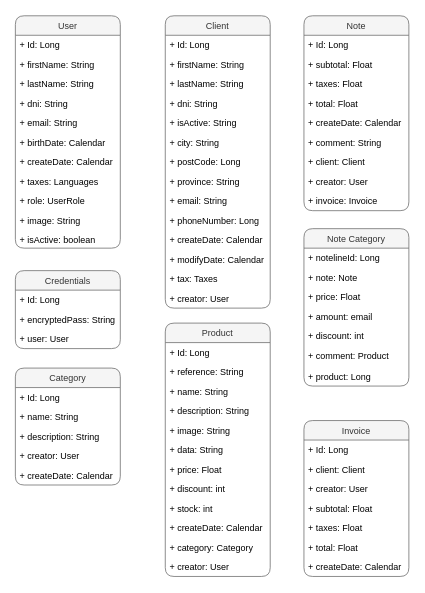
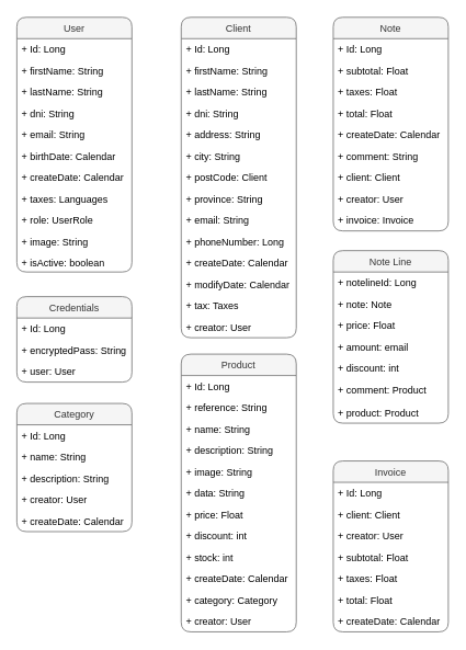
  <mxCell id="0" />
  <mxCell id="1" parent="0" />
  <mxCell id="2" value="User" style="swimlane;fontStyle=0;childLayout=stackLayout;horizontal=1;startSize=26;horizontalStack=0;resizeParent=1;resizeParentMax=0;resizeLast=0;collapsible=1;marginBottom=0;rounded=1;fillColor=#f5f5f5;strokeColor=#666666;fontColor=#333333;" parent="1" vertex="1"><mxGeometry x="20" y="20" width="140" height="310" as="geometry" /></mxCell>
  <mxCell id="3" value="+ Id: Long" style="text;strokeColor=none;fillColor=none;align=left;verticalAlign=top;spacingLeft=4;spacingRight=4;overflow=hidden;rotatable=0;points=[[0,0.5],[1,0.5]];portConstraint=eastwest;" parent="2" vertex="1"><mxGeometry y="26" width="140" height="26" as="geometry" /></mxCell>
  <mxCell id="4" value="+ firstName: String" style="text;strokeColor=none;fillColor=none;align=left;verticalAlign=top;spacingLeft=4;spacingRight=4;overflow=hidden;rotatable=0;points=[[0,0.5],[1,0.5]];portConstraint=eastwest;" parent="2" vertex="1"><mxGeometry y="52" width="140" height="26" as="geometry" /></mxCell>
  <mxCell id="5" value="+ lastName: String" style="text;strokeColor=none;fillColor=none;align=left;verticalAlign=top;spacingLeft=4;spacingRight=4;overflow=hidden;rotatable=0;points=[[0,0.5],[1,0.5]];portConstraint=eastwest;" parent="2" vertex="1"><mxGeometry y="78" width="140" height="26" as="geometry" /></mxCell>
  <mxCell id="6" value="+ dni: String" style="text;strokeColor=none;fillColor=none;align=left;verticalAlign=top;spacingLeft=4;spacingRight=4;overflow=hidden;rotatable=0;points=[[0,0.5],[1,0.5]];portConstraint=eastwest;" parent="2" vertex="1"><mxGeometry y="104" width="140" height="26" as="geometry" /></mxCell>
  <mxCell id="7" value="+ email: String" style="text;strokeColor=none;fillColor=none;align=left;verticalAlign=top;spacingLeft=4;spacingRight=4;overflow=hidden;rotatable=0;points=[[0,0.5],[1,0.5]];portConstraint=eastwest;" parent="2" vertex="1"><mxGeometry y="130" width="140" height="26" as="geometry" /></mxCell>
  <mxCell id="8" value="+ birthDate: Calendar" style="text;strokeColor=none;fillColor=none;align=left;verticalAlign=top;spacingLeft=4;spacingRight=4;overflow=hidden;rotatable=0;points=[[0,0.5],[1,0.5]];portConstraint=eastwest;" parent="2" vertex="1"><mxGeometry y="156" width="140" height="26" as="geometry" /></mxCell>
  <mxCell id="9" value="+ createDate: Calendar" style="text;strokeColor=none;fillColor=none;align=left;verticalAlign=top;spacingLeft=4;spacingRight=4;overflow=hidden;rotatable=0;points=[[0,0.5],[1,0.5]];portConstraint=eastwest;" parent="2" vertex="1"><mxGeometry y="182" width="140" height="26" as="geometry" /></mxCell>
  <mxCell id="10" value="+ taxes: Languages" style="text;strokeColor=none;fillColor=none;align=left;verticalAlign=top;spacingLeft=4;spacingRight=4;overflow=hidden;rotatable=0;points=[[0,0.5],[1,0.5]];portConstraint=eastwest;" parent="2" vertex="1"><mxGeometry y="208" width="140" height="26" as="geometry" /></mxCell>
  <mxCell id="11" value="+ role: UserRole" style="text;strokeColor=none;fillColor=none;align=left;verticalAlign=top;spacingLeft=4;spacingRight=4;overflow=hidden;rotatable=0;points=[[0,0.5],[1,0.5]];portConstraint=eastwest;" parent="2" vertex="1"><mxGeometry y="234" width="140" height="26" as="geometry" /></mxCell>
  <mxCell id="12" value="+ image: String" style="text;strokeColor=none;fillColor=none;align=left;verticalAlign=top;spacingLeft=4;spacingRight=4;overflow=hidden;rotatable=0;points=[[0,0.5],[1,0.5]];portConstraint=eastwest;" parent="2" vertex="1"><mxGeometry y="260" width="140" height="26" as="geometry" /></mxCell>
  <mxCell id="13" value="+ isActive: boolean" style="text;strokeColor=none;fillColor=none;align=left;verticalAlign=top;spacingLeft=4;spacingRight=4;overflow=hidden;rotatable=0;points=[[0,0.5],[1,0.5]];portConstraint=eastwest;" parent="2" vertex="1"><mxGeometry y="286" width="140" height="24" as="geometry" /></mxCell>
  <mxCell id="14" value="Client" style="swimlane;fontStyle=0;childLayout=stackLayout;horizontal=1;startSize=26;fillColor=#f5f5f5;horizontalStack=0;resizeParent=1;resizeParentMax=0;resizeLast=0;collapsible=1;marginBottom=0;strokeColor=#666666;rounded=1;fontColor=#333333;" parent="1" vertex="1"><mxGeometry x="220" y="20" width="140" height="390" as="geometry" /></mxCell>
  <mxCell id="15" value="+ Id: Long" style="text;strokeColor=none;fillColor=none;align=left;verticalAlign=top;spacingLeft=4;spacingRight=4;overflow=hidden;rotatable=0;points=[[0,0.5],[1,0.5]];portConstraint=eastwest;" parent="14" vertex="1"><mxGeometry y="26" width="140" height="26" as="geometry" /></mxCell>
  <mxCell id="16" value="+ firstName: String" style="text;strokeColor=none;fillColor=none;align=left;verticalAlign=top;spacingLeft=4;spacingRight=4;overflow=hidden;rotatable=0;points=[[0,0.5],[1,0.5]];portConstraint=eastwest;" parent="14" vertex="1"><mxGeometry y="52" width="140" height="26" as="geometry" /></mxCell>
  <mxCell id="17" value="+ lastName: String" style="text;strokeColor=none;fillColor=none;align=left;verticalAlign=top;spacingLeft=4;spacingRight=4;overflow=hidden;rotatable=0;points=[[0,0.5],[1,0.5]];portConstraint=eastwest;" parent="14" vertex="1"><mxGeometry y="78" width="140" height="26" as="geometry" /></mxCell>
  <mxCell id="18" value="+ dni: String" style="text;strokeColor=none;fillColor=none;align=left;verticalAlign=top;spacingLeft=4;spacingRight=4;overflow=hidden;rotatable=0;points=[[0,0.5],[1,0.5]];portConstraint=eastwest;" parent="14" vertex="1"><mxGeometry y="104" width="140" height="26" as="geometry" /></mxCell>
- <mxCell id="19" value="+ isActive: String" style="text;strokeColor=none;fillColor=none;align=left;verticalAlign=top;spacingLeft=4;spacingRight=4;overflow=hidden;rotatable=0;points=[[0,0.5],[1,0.5]];portConstraint=eastwest;" parent="14" vertex="1"><mxGeometry y="130" width="140" height="26" as="geometry" /></mxCell>
+ <mxCell id="19" value="+ address: String" style="text;strokeColor=none;fillColor=none;align=left;verticalAlign=top;spacingLeft=4;spacingRight=4;overflow=hidden;rotatable=0;points=[[0,0.5],[1,0.5]];portConstraint=eastwest;" parent="14" vertex="1"><mxGeometry y="130" width="140" height="26" as="geometry" /></mxCell>
  <mxCell id="20" value="+ city: String" style="text;strokeColor=none;fillColor=none;align=left;verticalAlign=top;spacingLeft=4;spacingRight=4;overflow=hidden;rotatable=0;points=[[0,0.5],[1,0.5]];portConstraint=eastwest;" parent="14" vertex="1"><mxGeometry y="156" width="140" height="26" as="geometry" /></mxCell>
- <mxCell id="21" value="+ postCode: Long" style="text;strokeColor=none;fillColor=none;align=left;verticalAlign=top;spacingLeft=4;spacingRight=4;overflow=hidden;rotatable=0;points=[[0,0.5],[1,0.5]];portConstraint=eastwest;" parent="14" vertex="1"><mxGeometry y="182" width="140" height="26" as="geometry" /></mxCell>
+ <mxCell id="21" value="+ postCode: Client" style="text;strokeColor=none;fillColor=none;align=left;verticalAlign=top;spacingLeft=4;spacingRight=4;overflow=hidden;rotatable=0;points=[[0,0.5],[1,0.5]];portConstraint=eastwest;" parent="14" vertex="1"><mxGeometry y="182" width="140" height="26" as="geometry" /></mxCell>
  <mxCell id="22" value="+ province: String" style="text;strokeColor=none;fillColor=none;align=left;verticalAlign=top;spacingLeft=4;spacingRight=4;overflow=hidden;rotatable=0;points=[[0,0.5],[1,0.5]];portConstraint=eastwest;" parent="14" vertex="1"><mxGeometry y="208" width="140" height="26" as="geometry" /></mxCell>
  <mxCell id="23" value="+ email: String" style="text;strokeColor=none;fillColor=none;align=left;verticalAlign=top;spacingLeft=4;spacingRight=4;overflow=hidden;rotatable=0;points=[[0,0.5],[1,0.5]];portConstraint=eastwest;" parent="14" vertex="1"><mxGeometry y="234" width="140" height="26" as="geometry" /></mxCell>
  <mxCell id="24" value="+ phoneNumber: Long" style="text;strokeColor=none;fillColor=none;align=left;verticalAlign=top;spacingLeft=4;spacingRight=4;overflow=hidden;rotatable=0;points=[[0,0.5],[1,0.5]];portConstraint=eastwest;" parent="14" vertex="1"><mxGeometry y="260" width="140" height="26" as="geometry" /></mxCell>
  <mxCell id="25" value="+ createDate: Calendar" style="text;strokeColor=none;fillColor=none;align=left;verticalAlign=top;spacingLeft=4;spacingRight=4;overflow=hidden;rotatable=0;points=[[0,0.5],[1,0.5]];portConstraint=eastwest;" parent="14" vertex="1"><mxGeometry y="286" width="140" height="26" as="geometry" /></mxCell>
  <mxCell id="26" value="+ modifyDate: Calendar" style="text;strokeColor=none;fillColor=none;align=left;verticalAlign=top;spacingLeft=4;spacingRight=4;overflow=hidden;rotatable=0;points=[[0,0.5],[1,0.5]];portConstraint=eastwest;" vertex="1" parent="14"><mxGeometry y="312" width="140" height="26" as="geometry" /></mxCell>
  <mxCell id="27" value="+ tax: Taxes" style="text;strokeColor=none;fillColor=none;align=left;verticalAlign=top;spacingLeft=4;spacingRight=4;overflow=hidden;rotatable=0;points=[[0,0.5],[1,0.5]];portConstraint=eastwest;" vertex="1" parent="14"><mxGeometry y="338" width="140" height="26" as="geometry" /></mxCell>
  <mxCell id="28" value="+ creator: User" style="text;strokeColor=none;fillColor=none;align=left;verticalAlign=top;spacingLeft=4;spacingRight=4;overflow=hidden;rotatable=0;points=[[0,0.5],[1,0.5]];portConstraint=eastwest;" parent="14" vertex="1"><mxGeometry y="364" width="140" height="26" as="geometry" /></mxCell>
  <mxCell id="29" value="Credentials" style="swimlane;fontStyle=0;childLayout=stackLayout;horizontal=1;startSize=26;fillColor=#f5f5f5;horizontalStack=0;resizeParent=1;resizeParentMax=0;resizeLast=0;collapsible=1;marginBottom=0;strokeColor=#666666;rounded=1;fontColor=#333333;" parent="1" vertex="1"><mxGeometry x="20" y="360" width="140" height="104" as="geometry" /></mxCell>
  <mxCell id="30" value="+ Id: Long" style="text;strokeColor=none;fillColor=none;align=left;verticalAlign=top;spacingLeft=4;spacingRight=4;overflow=hidden;rotatable=0;points=[[0,0.5],[1,0.5]];portConstraint=eastwest;" parent="29" vertex="1"><mxGeometry y="26" width="140" height="26" as="geometry" /></mxCell>
  <mxCell id="31" value="+ encryptedPass: String" style="text;strokeColor=none;fillColor=none;align=left;verticalAlign=top;spacingLeft=4;spacingRight=4;overflow=hidden;rotatable=0;points=[[0,0.5],[1,0.5]];portConstraint=eastwest;" parent="29" vertex="1"><mxGeometry y="52" width="140" height="26" as="geometry" /></mxCell>
  <mxCell id="32" value="+ user: User" style="text;strokeColor=none;fillColor=none;align=left;verticalAlign=top;spacingLeft=4;spacingRight=4;overflow=hidden;rotatable=0;points=[[0,0.5],[1,0.5]];portConstraint=eastwest;" parent="29" vertex="1"><mxGeometry y="78" width="140" height="26" as="geometry" /></mxCell>
  <mxCell id="33" value="Category" style="swimlane;fontStyle=0;childLayout=stackLayout;horizontal=1;startSize=26;fillColor=#f5f5f5;horizontalStack=0;resizeParent=1;resizeParentMax=0;resizeLast=0;collapsible=1;marginBottom=0;strokeColor=#666666;rounded=1;fontColor=#333333;" parent="1" vertex="1"><mxGeometry x="20" y="490" width="140" height="156" as="geometry" /></mxCell>
  <mxCell id="34" value="+ Id: Long" style="text;strokeColor=none;fillColor=none;align=left;verticalAlign=top;spacingLeft=4;spacingRight=4;overflow=hidden;rotatable=0;points=[[0,0.5],[1,0.5]];portConstraint=eastwest;" parent="33" vertex="1"><mxGeometry y="26" width="140" height="26" as="geometry" /></mxCell>
  <mxCell id="35" value="+ name: String" style="text;strokeColor=none;fillColor=none;align=left;verticalAlign=top;spacingLeft=4;spacingRight=4;overflow=hidden;rotatable=0;points=[[0,0.5],[1,0.5]];portConstraint=eastwest;" parent="33" vertex="1"><mxGeometry y="52" width="140" height="26" as="geometry" /></mxCell>
  <mxCell id="36" value="+ description: String" style="text;strokeColor=none;fillColor=none;align=left;verticalAlign=top;spacingLeft=4;spacingRight=4;overflow=hidden;rotatable=0;points=[[0,0.5],[1,0.5]];portConstraint=eastwest;" parent="33" vertex="1"><mxGeometry y="78" width="140" height="26" as="geometry" /></mxCell>
  <mxCell id="37" value="+ creator: User" style="text;strokeColor=none;fillColor=none;align=left;verticalAlign=top;spacingLeft=4;spacingRight=4;overflow=hidden;rotatable=0;points=[[0,0.5],[1,0.5]];portConstraint=eastwest;" parent="33" vertex="1"><mxGeometry y="104" width="140" height="26" as="geometry" /></mxCell>
  <mxCell id="38" value="+ createDate: Calendar" style="text;strokeColor=none;fillColor=none;align=left;verticalAlign=top;spacingLeft=4;spacingRight=4;overflow=hidden;rotatable=0;points=[[0,0.5],[1,0.5]];portConstraint=eastwest;" parent="33" vertex="1"><mxGeometry y="130" width="140" height="26" as="geometry" /></mxCell>
  <mxCell id="39" value="Product" style="swimlane;fontStyle=0;childLayout=stackLayout;horizontal=1;startSize=26;fillColor=#f5f5f5;horizontalStack=0;resizeParent=1;resizeParentMax=0;resizeLast=0;collapsible=1;marginBottom=0;strokeColor=#666666;rounded=1;fontColor=#333333;" parent="1" vertex="1"><mxGeometry x="220" y="430" width="140" height="338" as="geometry" /></mxCell>
  <mxCell id="40" value="+ Id: Long" style="text;strokeColor=none;fillColor=none;align=left;verticalAlign=top;spacingLeft=4;spacingRight=4;overflow=hidden;rotatable=0;points=[[0,0.5],[1,0.5]];portConstraint=eastwest;" parent="39" vertex="1"><mxGeometry y="26" width="140" height="26" as="geometry" /></mxCell>
  <mxCell id="41" value="+ reference: String" style="text;strokeColor=none;fillColor=none;align=left;verticalAlign=top;spacingLeft=4;spacingRight=4;overflow=hidden;rotatable=0;points=[[0,0.5],[1,0.5]];portConstraint=eastwest;" parent="39" vertex="1"><mxGeometry y="52" width="140" height="26" as="geometry" /></mxCell>
  <mxCell id="42" value="+ name: String" style="text;strokeColor=none;fillColor=none;align=left;verticalAlign=top;spacingLeft=4;spacingRight=4;overflow=hidden;rotatable=0;points=[[0,0.5],[1,0.5]];portConstraint=eastwest;" parent="39" vertex="1"><mxGeometry y="78" width="140" height="26" as="geometry" /></mxCell>
  <mxCell id="43" value="+ description: String" style="text;strokeColor=none;fillColor=none;align=left;verticalAlign=top;spacingLeft=4;spacingRight=4;overflow=hidden;rotatable=0;points=[[0,0.5],[1,0.5]];portConstraint=eastwest;" parent="39" vertex="1"><mxGeometry y="104" width="140" height="26" as="geometry" /></mxCell>
  <mxCell id="44" value="+ image: String" style="text;strokeColor=none;fillColor=none;align=left;verticalAlign=top;spacingLeft=4;spacingRight=4;overflow=hidden;rotatable=0;points=[[0,0.5],[1,0.5]];portConstraint=eastwest;" parent="39" vertex="1"><mxGeometry y="130" width="140" height="26" as="geometry" /></mxCell>
  <mxCell id="45" value="+ data: String" style="text;strokeColor=none;fillColor=none;align=left;verticalAlign=top;spacingLeft=4;spacingRight=4;overflow=hidden;rotatable=0;points=[[0,0.5],[1,0.5]];portConstraint=eastwest;" vertex="1" parent="39"><mxGeometry y="156" width="140" height="26" as="geometry" /></mxCell>
  <mxCell id="46" value="+ price: Float" style="text;strokeColor=none;fillColor=none;align=left;verticalAlign=top;spacingLeft=4;spacingRight=4;overflow=hidden;rotatable=0;points=[[0,0.5],[1,0.5]];portConstraint=eastwest;" parent="39" vertex="1"><mxGeometry y="182" width="140" height="26" as="geometry" /></mxCell>
  <mxCell id="47" value="+ discount: int" style="text;strokeColor=none;fillColor=none;align=left;verticalAlign=top;spacingLeft=4;spacingRight=4;overflow=hidden;rotatable=0;points=[[0,0.5],[1,0.5]];portConstraint=eastwest;" parent="39" vertex="1"><mxGeometry y="208" width="140" height="26" as="geometry" /></mxCell>
  <mxCell id="48" value="+ stock: int" style="text;strokeColor=none;fillColor=none;align=left;verticalAlign=top;spacingLeft=4;spacingRight=4;overflow=hidden;rotatable=0;points=[[0,0.5],[1,0.5]];portConstraint=eastwest;" parent="39" vertex="1"><mxGeometry y="234" width="140" height="26" as="geometry" /></mxCell>
  <mxCell id="49" value="+ createDate: Calendar" style="text;strokeColor=none;fillColor=none;align=left;verticalAlign=top;spacingLeft=4;spacingRight=4;overflow=hidden;rotatable=0;points=[[0,0.5],[1,0.5]];portConstraint=eastwest;" parent="39" vertex="1"><mxGeometry y="260" width="140" height="26" as="geometry" /></mxCell>
  <mxCell id="50" value="+ category: Category" style="text;strokeColor=none;fillColor=none;align=left;verticalAlign=top;spacingLeft=4;spacingRight=4;overflow=hidden;rotatable=0;points=[[0,0.5],[1,0.5]];portConstraint=eastwest;" parent="39" vertex="1"><mxGeometry y="286" width="140" height="26" as="geometry" /></mxCell>
  <mxCell id="51" value="+ creator: User" style="text;strokeColor=none;fillColor=none;align=left;verticalAlign=top;spacingLeft=4;spacingRight=4;overflow=hidden;rotatable=0;points=[[0,0.5],[1,0.5]];portConstraint=eastwest;" parent="39" vertex="1"><mxGeometry y="312" width="140" height="26" as="geometry" /></mxCell>
  <mxCell id="52" value="Note" style="swimlane;fontStyle=0;childLayout=stackLayout;horizontal=1;startSize=26;fillColor=#f5f5f5;horizontalStack=0;resizeParent=1;resizeParentMax=0;resizeLast=0;collapsible=1;marginBottom=0;strokeColor=#666666;rounded=1;fontColor=#333333;" parent="1" vertex="1"><mxGeometry x="405" y="20" width="140" height="260" as="geometry" /></mxCell>
  <mxCell id="53" value="+ Id: Long" style="text;strokeColor=none;fillColor=none;align=left;verticalAlign=top;spacingLeft=4;spacingRight=4;overflow=hidden;rotatable=0;points=[[0,0.5],[1,0.5]];portConstraint=eastwest;" parent="52" vertex="1"><mxGeometry y="26" width="140" height="26" as="geometry" /></mxCell>
  <mxCell id="54" value="+ subtotal: Float" style="text;strokeColor=none;fillColor=none;align=left;verticalAlign=top;spacingLeft=4;spacingRight=4;overflow=hidden;rotatable=0;points=[[0,0.5],[1,0.5]];portConstraint=eastwest;" parent="52" vertex="1"><mxGeometry y="52" width="140" height="26" as="geometry" /></mxCell>
  <mxCell id="55" value="+ taxes: Float" style="text;strokeColor=none;fillColor=none;align=left;verticalAlign=top;spacingLeft=4;spacingRight=4;overflow=hidden;rotatable=0;points=[[0,0.5],[1,0.5]];portConstraint=eastwest;" parent="52" vertex="1"><mxGeometry y="78" width="140" height="26" as="geometry" /></mxCell>
  <mxCell id="56" value="+ total: Float" style="text;strokeColor=none;fillColor=none;align=left;verticalAlign=top;spacingLeft=4;spacingRight=4;overflow=hidden;rotatable=0;points=[[0,0.5],[1,0.5]];portConstraint=eastwest;" parent="52" vertex="1"><mxGeometry y="104" width="140" height="26" as="geometry" /></mxCell>
  <mxCell id="57" value="+ createDate: Calendar" style="text;strokeColor=none;fillColor=none;align=left;verticalAlign=top;spacingLeft=4;spacingRight=4;overflow=hidden;rotatable=0;points=[[0,0.5],[1,0.5]];portConstraint=eastwest;" parent="52" vertex="1"><mxGeometry y="130" width="140" height="26" as="geometry" /></mxCell>
  <mxCell id="58" value="+ comment: String" style="text;strokeColor=none;fillColor=none;align=left;verticalAlign=top;spacingLeft=4;spacingRight=4;overflow=hidden;rotatable=0;points=[[0,0.5],[1,0.5]];portConstraint=eastwest;" parent="52" vertex="1"><mxGeometry y="156" width="140" height="26" as="geometry" /></mxCell>
  <mxCell id="59" value="+ client: Client" style="text;strokeColor=none;fillColor=none;align=left;verticalAlign=top;spacingLeft=4;spacingRight=4;overflow=hidden;rotatable=0;points=[[0,0.5],[1,0.5]];portConstraint=eastwest;" parent="52" vertex="1"><mxGeometry y="182" width="140" height="26" as="geometry" /></mxCell>
  <mxCell id="60" value="+ creator: User" style="text;strokeColor=none;fillColor=none;align=left;verticalAlign=top;spacingLeft=4;spacingRight=4;overflow=hidden;rotatable=0;points=[[0,0.5],[1,0.5]];portConstraint=eastwest;" parent="52" vertex="1"><mxGeometry y="208" width="140" height="26" as="geometry" /></mxCell>
  <mxCell id="61" value="+ invoice: Invoice" style="text;strokeColor=none;fillColor=none;align=left;verticalAlign=top;spacingLeft=4;spacingRight=4;overflow=hidden;rotatable=0;points=[[0,0.5],[1,0.5]];portConstraint=eastwest;" parent="52" vertex="1"><mxGeometry y="234" width="140" height="26" as="geometry" /></mxCell>
- <mxCell id="62" value="Note Category" style="swimlane;fontStyle=0;childLayout=stackLayout;horizontal=1;startSize=26;fillColor=#f5f5f5;horizontalStack=0;resizeParent=1;resizeParentMax=0;resizeLast=0;collapsible=1;marginBottom=0;strokeColor=#666666;rounded=1;fontColor=#333333;" parent="1" vertex="1"><mxGeometry x="405" y="304" width="140" height="210" as="geometry" /></mxCell>
+ <mxCell id="62" value="Note Line" style="swimlane;fontStyle=0;childLayout=stackLayout;horizontal=1;startSize=26;fillColor=#f5f5f5;horizontalStack=0;resizeParent=1;resizeParentMax=0;resizeLast=0;collapsible=1;marginBottom=0;strokeColor=#666666;rounded=1;fontColor=#333333;" parent="1" vertex="1"><mxGeometry x="405" y="304" width="140" height="210" as="geometry" /></mxCell>
  <mxCell id="63" value="+ notelineId: Long" style="text;strokeColor=none;fillColor=none;align=left;verticalAlign=top;spacingLeft=4;spacingRight=4;overflow=hidden;rotatable=0;points=[[0,0.5],[1,0.5]];portConstraint=eastwest;" parent="62" vertex="1"><mxGeometry y="26" width="140" height="26" as="geometry" /></mxCell>
  <mxCell id="64" value="+ note: Note" style="text;strokeColor=none;fillColor=none;align=left;verticalAlign=top;spacingLeft=4;spacingRight=4;overflow=hidden;rotatable=0;points=[[0,0.5],[1,0.5]];portConstraint=eastwest;" parent="62" vertex="1"><mxGeometry y="52" width="140" height="26" as="geometry" /></mxCell>
  <mxCell id="65" value="+ price: Float" style="text;strokeColor=none;fillColor=none;align=left;verticalAlign=top;spacingLeft=4;spacingRight=4;overflow=hidden;rotatable=0;points=[[0,0.5],[1,0.5]];portConstraint=eastwest;" parent="62" vertex="1"><mxGeometry y="78" width="140" height="26" as="geometry" /></mxCell>
  <mxCell id="66" value="+ amount: email" style="text;strokeColor=none;fillColor=none;align=left;verticalAlign=top;spacingLeft=4;spacingRight=4;overflow=hidden;rotatable=0;points=[[0,0.5],[1,0.5]];portConstraint=eastwest;" parent="62" vertex="1"><mxGeometry y="104" width="140" height="26" as="geometry" /></mxCell>
  <mxCell id="67" value="+ discount: int" style="text;strokeColor=none;fillColor=none;align=left;verticalAlign=top;spacingLeft=4;spacingRight=4;overflow=hidden;rotatable=0;points=[[0,0.5],[1,0.5]];portConstraint=eastwest;" parent="62" vertex="1"><mxGeometry y="130" width="140" height="26" as="geometry" /></mxCell>
  <mxCell id="68" value="+ comment: Product" style="text;strokeColor=none;fillColor=none;align=left;verticalAlign=top;spacingLeft=4;spacingRight=4;overflow=hidden;rotatable=0;points=[[0,0.5],[1,0.5]];portConstraint=eastwest;" parent="62" vertex="1"><mxGeometry y="156" width="140" height="28" as="geometry" /></mxCell>
- <mxCell id="69" value="+ product: Long" style="text;strokeColor=none;fillColor=none;align=left;verticalAlign=top;spacingLeft=4;spacingRight=4;overflow=hidden;rotatable=0;points=[[0,0.5],[1,0.5]];portConstraint=eastwest;" parent="62" vertex="1"><mxGeometry y="184" width="140" height="26" as="geometry" /></mxCell>
+ <mxCell id="69" value="+ product: Product" style="text;strokeColor=none;fillColor=none;align=left;verticalAlign=top;spacingLeft=4;spacingRight=4;overflow=hidden;rotatable=0;points=[[0,0.5],[1,0.5]];portConstraint=eastwest;" parent="62" vertex="1"><mxGeometry y="184" width="140" height="26" as="geometry" /></mxCell>
  <mxCell id="70" value="Invoice" style="swimlane;fontStyle=0;childLayout=stackLayout;horizontal=1;startSize=26;fillColor=#f5f5f5;horizontalStack=0;resizeParent=1;resizeParentMax=0;resizeLast=0;collapsible=1;marginBottom=0;strokeColor=#666666;rounded=1;fontColor=#333333;" parent="1" vertex="1"><mxGeometry x="405" y="560" width="140" height="208" as="geometry" /></mxCell>
  <mxCell id="71" value="+ Id: Long" style="text;strokeColor=none;fillColor=none;align=left;verticalAlign=top;spacingLeft=4;spacingRight=4;overflow=hidden;rotatable=0;points=[[0,0.5],[1,0.5]];portConstraint=eastwest;" parent="70" vertex="1"><mxGeometry y="26" width="140" height="26" as="geometry" /></mxCell>
  <mxCell id="72" value="+ client: Client" style="text;strokeColor=none;fillColor=none;align=left;verticalAlign=top;spacingLeft=4;spacingRight=4;overflow=hidden;rotatable=0;points=[[0,0.5],[1,0.5]];portConstraint=eastwest;" parent="70" vertex="1"><mxGeometry y="52" width="140" height="26" as="geometry" /></mxCell>
  <mxCell id="73" value="+ creator: User" style="text;strokeColor=none;fillColor=none;align=left;verticalAlign=top;spacingLeft=4;spacingRight=4;overflow=hidden;rotatable=0;points=[[0,0.5],[1,0.5]];portConstraint=eastwest;" parent="70" vertex="1"><mxGeometry y="78" width="140" height="26" as="geometry" /></mxCell>
  <mxCell id="74" value="+ subtotal: Float" style="text;strokeColor=none;fillColor=none;align=left;verticalAlign=top;spacingLeft=4;spacingRight=4;overflow=hidden;rotatable=0;points=[[0,0.5],[1,0.5]];portConstraint=eastwest;" parent="70" vertex="1"><mxGeometry y="104" width="140" height="26" as="geometry" /></mxCell>
  <mxCell id="75" value="+ taxes: Float" style="text;strokeColor=none;fillColor=none;align=left;verticalAlign=top;spacingLeft=4;spacingRight=4;overflow=hidden;rotatable=0;points=[[0,0.5],[1,0.5]];portConstraint=eastwest;" parent="70" vertex="1"><mxGeometry y="130" width="140" height="26" as="geometry" /></mxCell>
  <mxCell id="76" value="+ total: Float" style="text;strokeColor=none;fillColor=none;align=left;verticalAlign=top;spacingLeft=4;spacingRight=4;overflow=hidden;rotatable=0;points=[[0,0.5],[1,0.5]];portConstraint=eastwest;" parent="70" vertex="1"><mxGeometry y="156" width="140" height="26" as="geometry" /></mxCell>
  <mxCell id="77" value="+ createDate: Calendar" style="text;strokeColor=none;fillColor=none;align=left;verticalAlign=top;spacingLeft=4;spacingRight=4;overflow=hidden;rotatable=0;points=[[0,0.5],[1,0.5]];portConstraint=eastwest;" parent="70" vertex="1"><mxGeometry y="182" width="140" height="26" as="geometry" /></mxCell>
